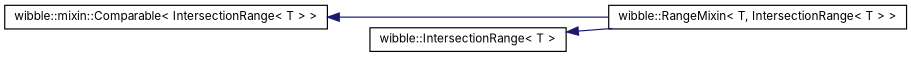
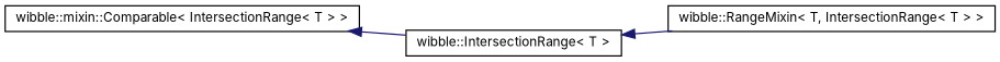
  digraph {
    fontname=Inter
    rankdir=LR
    node [color=black fillcolor=white fontname=Inter fontsize=10 shape=record style=filled]
    edge [color=midnightblue dir=back fontname=Inter fontsize=10 labelfontname=Helvetica labelfontsize=10 style=solid]
    n1 [height=0.2 label="wibble::mixin::Comparable\< IntersectionRange\< T \> \>" width=0.4]
    n2 [height=0.2 label="wibble::RangeMixin\< T, IntersectionRange\< T \> \>" width=0.4]
    n3 [height=0.2 label="wibble::IntersectionRange\< T \>" width=0.4]
-   n1 -> n2
+   n1 -> n3
    n3 -> n2
  }
